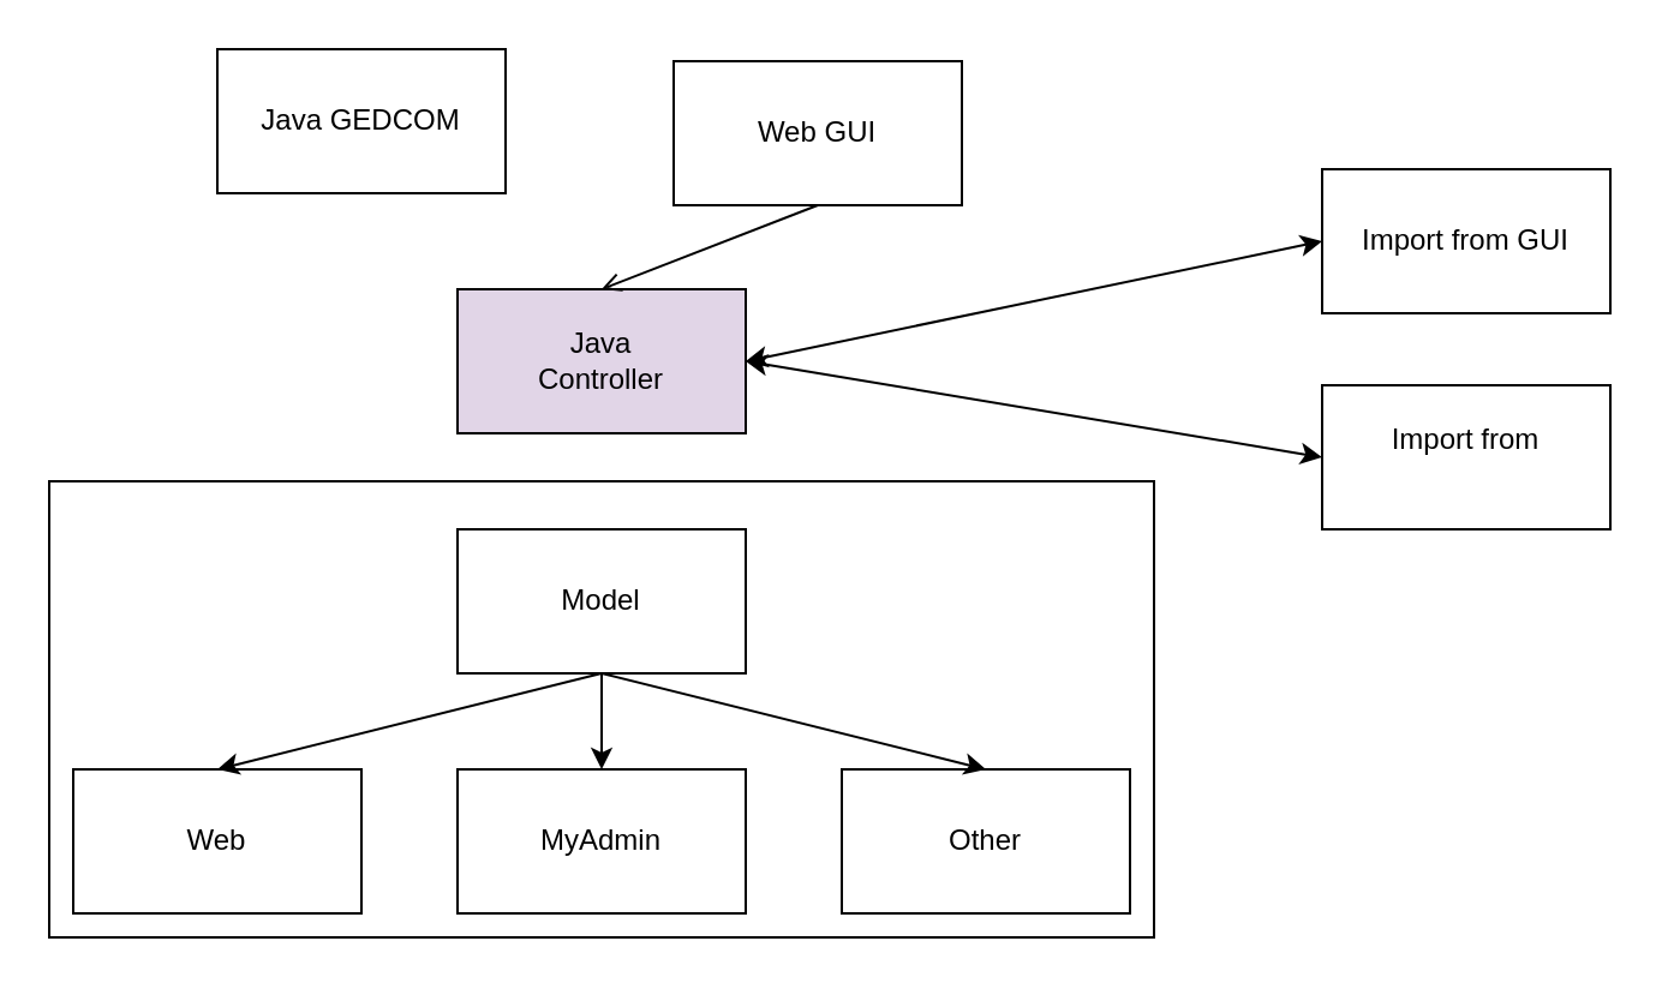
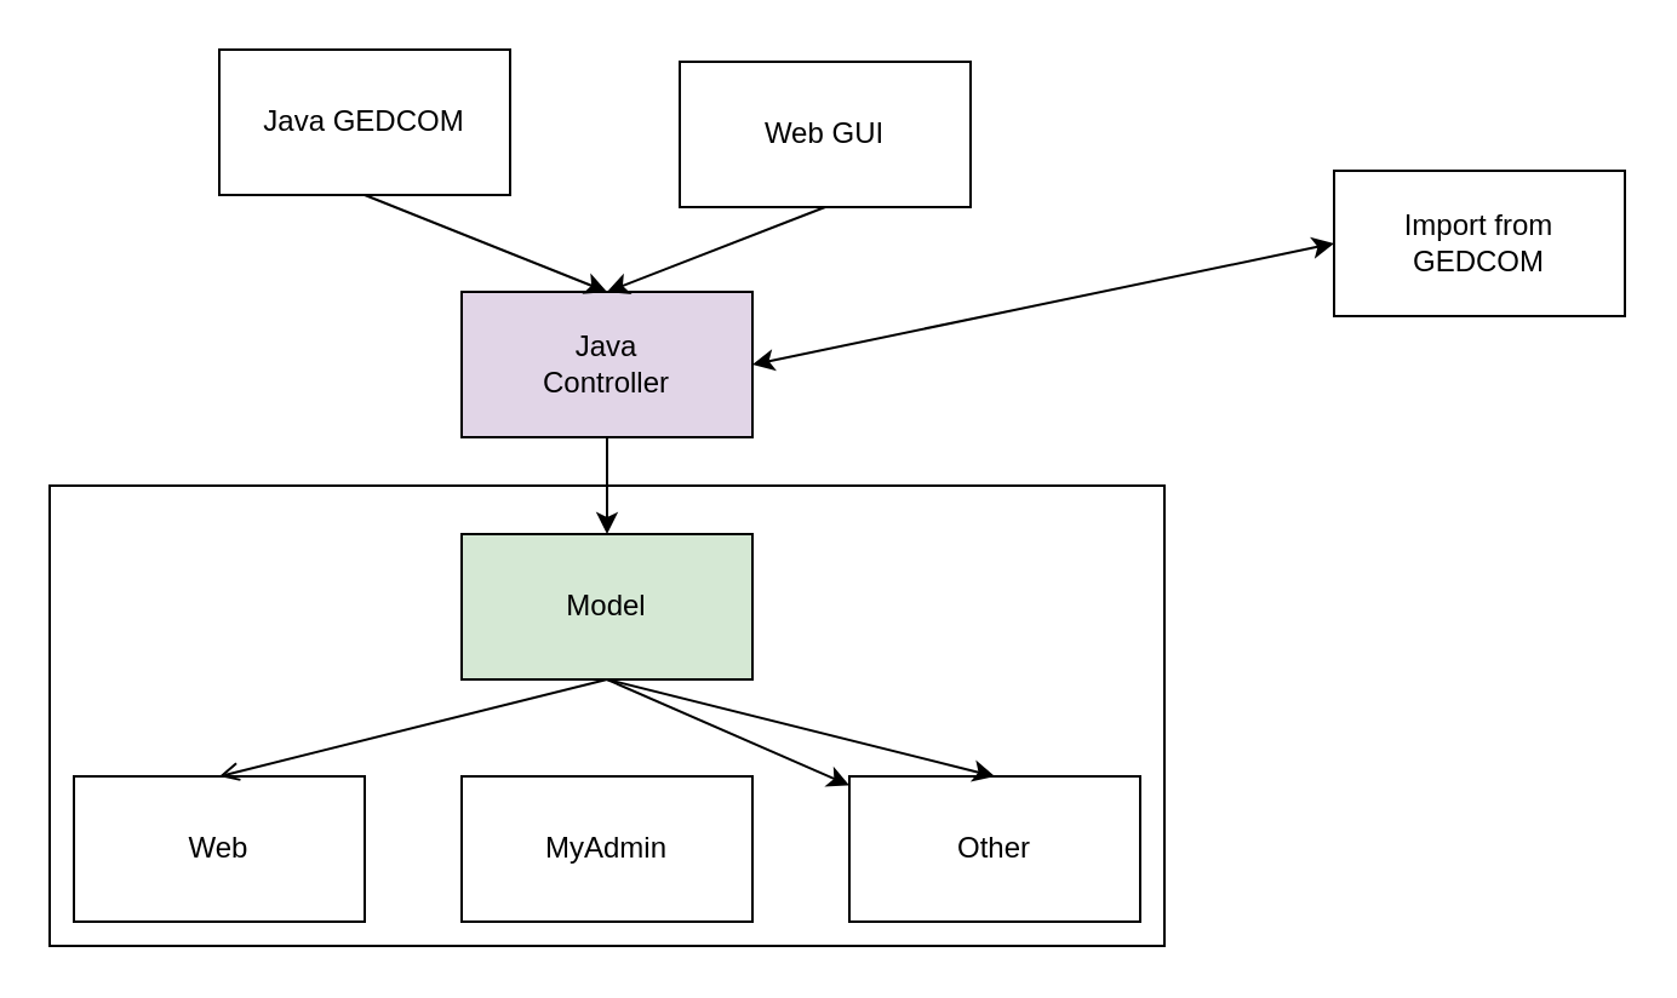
  <mxCell id="0" />
  <mxCell id="1" parent="0" />
  <mxCell id="2" value="" style="rounded=0;whiteSpace=wrap;html=1;" vertex="1" parent="1"><mxGeometry x="20" y="200" width="460" height="190" as="geometry" /></mxCell>
  <mxCell id="3" value="Java GEDCOM" style="rounded=0;whiteSpace=wrap;html=1;" vertex="1" parent="1"><mxGeometry x="90" y="20" width="120" height="60" as="geometry" /></mxCell>
  <mxCell id="4" value="Web GUI" style="rounded=0;whiteSpace=wrap;html=1;" vertex="1" parent="1"><mxGeometry x="280" y="25" width="120" height="60" as="geometry" /></mxCell>
  <mxCell id="5" value="&lt;div&gt;Java&lt;/div&gt;&lt;div&gt;Controller&lt;/div&gt;" style="rounded=0;whiteSpace=wrap;html=1;fillColor=#e1d5e7;" vertex="1" parent="1"><mxGeometry x="190" y="120" width="120" height="60" as="geometry" /></mxCell>
- <mxCell id="6" value="Model" style="rounded=0;whiteSpace=wrap;html=1;" vertex="1" parent="1"><mxGeometry x="190" y="220" width="120" height="60" as="geometry" /></mxCell>
+ <mxCell id="6" value="Model" style="rounded=0;whiteSpace=wrap;html=1;fillColor=#d5e8d4;" vertex="1" parent="1"><mxGeometry x="190" y="220" width="120" height="60" as="geometry" /></mxCell>
  <mxCell id="7" value="MyAdmin" style="rounded=0;whiteSpace=wrap;html=1;" vertex="1" parent="1"><mxGeometry x="190" y="320" width="120" height="60" as="geometry" /></mxCell>
  <mxCell id="8" value="Web" style="rounded=0;whiteSpace=wrap;html=1;" vertex="1" parent="1"><mxGeometry x="30" y="320" width="120" height="60" as="geometry" /></mxCell>
  <mxCell id="9" value="Other" style="rounded=0;whiteSpace=wrap;html=1;" vertex="1" parent="1"><mxGeometry x="350" y="320" width="120" height="60" as="geometry" /></mxCell>
- <mxCell id="11" value="" style="endArrow=open;html=1;exitX=0.5;exitY=1;exitDx=0;exitDy=0;entryX=0.5;entryY=0;entryDx=0;entryDy=0;" edge="1" parent="1" source="4" target="5"><mxGeometry width="50" height="50" relative="1" as="geometry"><mxPoint x="160" y="90" as="sourcePoint" /><mxPoint x="254" y="127" as="targetPoint" /></mxGeometry></mxCell>
- <mxCell id="13" value="" style="endArrow=classic;html=1;exitX=0.5;exitY=1;exitDx=0;exitDy=0;entryX=0.5;entryY=0;entryDx=0;entryDy=0;" edge="1" parent="1" source="6" target="8"><mxGeometry width="50" height="50" relative="1" as="geometry"><mxPoint x="300" y="460" as="sourcePoint" /><mxPoint x="350" y="410" as="targetPoint" /></mxGeometry></mxCell>
- <mxCell id="14" value="" style="endArrow=classic;html=1;exitX=0.5;exitY=1;exitDx=0;exitDy=0;entryX=0.5;entryY=0;entryDx=0;entryDy=0;" edge="1" parent="1" source="6" target="7"><mxGeometry width="50" height="50" relative="1" as="geometry"><mxPoint x="260" y="290" as="sourcePoint" /><mxPoint x="100" y="330" as="targetPoint" /></mxGeometry></mxCell>
+ <mxCell id="10" value="" style="endArrow=classic;html=1;exitX=0.5;exitY=1;exitDx=0;exitDy=0;entryX=0.5;entryY=0;entryDx=0;entryDy=0;" edge="1" parent="1" source="3" target="5"><mxGeometry width="50" height="50" relative="1" as="geometry"><mxPoint x="300" y="460" as="sourcePoint" /><mxPoint x="350" y="410" as="targetPoint" /></mxGeometry></mxCell>
+ <mxCell id="11" value="" style="endArrow=classic;html=1;exitX=0.5;exitY=1;exitDx=0;exitDy=0;entryX=0.5;entryY=0;entryDx=0;entryDy=0;" edge="1" parent="1" source="4" target="5"><mxGeometry width="50" height="50" relative="1" as="geometry"><mxPoint x="160" y="90" as="sourcePoint" /><mxPoint x="254" y="127" as="targetPoint" /></mxGeometry></mxCell>
+ <mxCell id="12" value="" style="endArrow=classic;html=1;exitX=0.5;exitY=1;exitDx=0;exitDy=0;entryX=0.5;entryY=0;entryDx=0;entryDy=0;" edge="1" parent="1" source="5" target="6"><mxGeometry width="50" height="50" relative="1" as="geometry"><mxPoint x="300" y="460" as="sourcePoint" /><mxPoint x="350" y="410" as="targetPoint" /></mxGeometry></mxCell>
+ <mxCell id="13" value="" style="endArrow=open;html=1;exitX=0.5;exitY=1;exitDx=0;exitDy=0;entryX=0.5;entryY=0;entryDx=0;entryDy=0;" edge="1" parent="1" source="6" target="8"><mxGeometry width="50" height="50" relative="1" as="geometry"><mxPoint x="300" y="460" as="sourcePoint" /><mxPoint x="350" y="410" as="targetPoint" /></mxGeometry></mxCell>
+ <mxCell id="14" value="" style="endArrow=classic;html=1;exitX=0.5;exitY=1;exitDx=0;exitDy=0;" edge="1" parent="1" source="6" target="9"><mxGeometry width="50" height="50" relative="1" as="geometry"><mxPoint x="260" y="290" as="sourcePoint" /><mxPoint x="100" y="330" as="targetPoint" /></mxGeometry></mxCell>
  <mxCell id="15" value="" style="endArrow=classic;html=1;entryX=0.5;entryY=0;entryDx=0;entryDy=0;" edge="1" parent="1" target="9"><mxGeometry width="50" height="50" relative="1" as="geometry"><mxPoint x="250" y="280" as="sourcePoint" /><mxPoint x="110" y="340" as="targetPoint" /></mxGeometry></mxCell>
  <mxCell id="16" style="rounded=0;orthogonalLoop=1;jettySize=auto;html=1;exitX=0;exitY=0.5;exitDx=0;exitDy=0;entryX=1;entryY=0.5;entryDx=0;entryDy=0;startArrow=classic;startFill=1;" edge="1" parent="1" source="17" target="5"><mxGeometry relative="1" as="geometry" /></mxCell>
- <mxCell id="17" value="Import from GUI" style="rounded=0;whiteSpace=wrap;html=1;" vertex="1" parent="1"><mxGeometry x="550" y="70" width="120" height="60" as="geometry" /></mxCell>
- <mxCell id="18" value="&lt;div&gt;Import from&lt;/div&gt;&lt;div&gt;&lt;br&gt;&lt;/div&gt;" style="rounded=0;whiteSpace=wrap;html=1;" vertex="1" parent="1"><mxGeometry x="550" y="160" width="120" height="60" as="geometry" /></mxCell>
- <mxCell id="19" value="" style="endArrow=classic;startArrow=classic;html=1;entryX=0;entryY=0.5;entryDx=0;entryDy=0;exitX=1;exitY=0.5;exitDx=0;exitDy=0;" edge="1" parent="1" source="5" target="18"><mxGeometry width="50" height="50" relative="1" as="geometry"><mxPoint x="300" y="460" as="sourcePoint" /><mxPoint x="580" y="240" as="targetPoint" /></mxGeometry></mxCell>
+ <mxCell id="17" value="Import from GEDCOM" style="rounded=0;whiteSpace=wrap;html=1;" vertex="1" parent="1"><mxGeometry x="550" y="70" width="120" height="60" as="geometry" /></mxCell>
